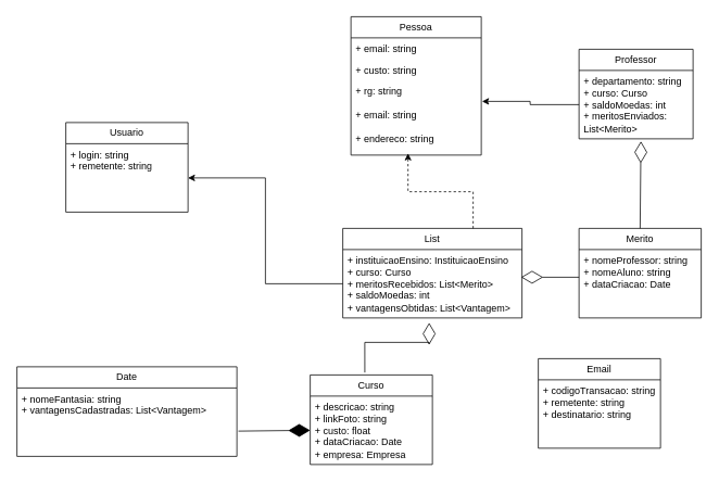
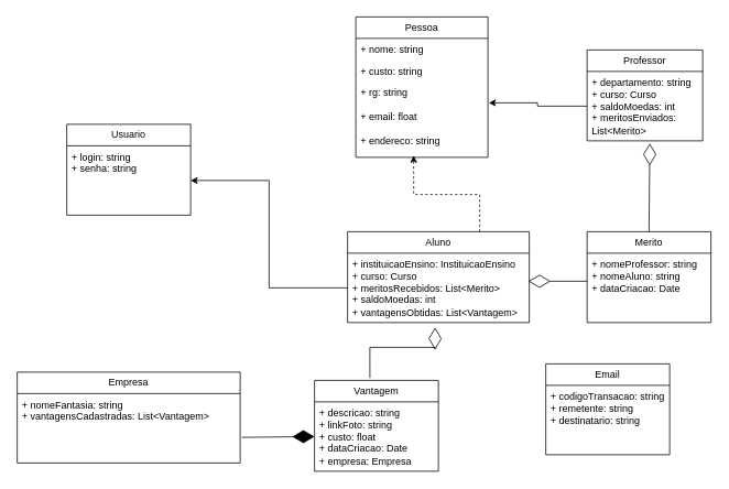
  <mxCell id="0" />
  <mxCell id="1" parent="0" />
  <mxCell id="2" value="Pessoa" style="swimlane;fontStyle=0;childLayout=stackLayout;horizontal=1;startSize=26;fillColor=none;horizontalStack=0;resizeParent=1;resizeParentMax=0;resizeLast=0;collapsible=1;marginBottom=0;whiteSpace=wrap;html=1;" vertex="1" parent="1"><mxGeometry x="430" y="20" width="160" height="170" as="geometry" /></mxCell>
- <mxCell id="3" value="+ email: string" style="text;strokeColor=none;fillColor=none;align=left;verticalAlign=top;spacingLeft=4;spacingRight=4;overflow=hidden;rotatable=0;points=[[0,0.5],[1,0.5]];portConstraint=eastwest;whiteSpace=wrap;html=1;" vertex="1" parent="2"><mxGeometry y="26" width="160" height="26" as="geometry" /></mxCell>
+ <mxCell id="3" value="+ nome: string" style="text;strokeColor=none;fillColor=none;align=left;verticalAlign=top;spacingLeft=4;spacingRight=4;overflow=hidden;rotatable=0;points=[[0,0.5],[1,0.5]];portConstraint=eastwest;whiteSpace=wrap;html=1;" vertex="1" parent="2"><mxGeometry y="26" width="160" height="26" as="geometry" /></mxCell>
  <mxCell id="4" value="+ custo: string" style="text;strokeColor=none;fillColor=none;align=left;verticalAlign=top;spacingLeft=4;spacingRight=4;overflow=hidden;rotatable=0;points=[[0,0.5],[1,0.5]];portConstraint=eastwest;whiteSpace=wrap;html=1;" vertex="1" parent="2"><mxGeometry y="52" width="160" height="26" as="geometry" /></mxCell>
- <mxCell id="5" value="+ rg: string&lt;br&gt;&lt;br&gt;+ email: string&lt;br&gt;&lt;br&gt;+ endereco: string" style="text;strokeColor=none;fillColor=none;align=left;verticalAlign=top;spacingLeft=4;spacingRight=4;overflow=hidden;rotatable=0;points=[[0,0.5],[1,0.5]];portConstraint=eastwest;whiteSpace=wrap;html=1;" vertex="1" parent="2"><mxGeometry y="78" width="160" height="92" as="geometry" /></mxCell>
+ <mxCell id="5" value="+ rg: string&lt;br&gt;&lt;br&gt;+ email: float&lt;br&gt;&lt;br&gt;+ endereco: string" style="text;strokeColor=none;fillColor=none;align=left;verticalAlign=top;spacingLeft=4;spacingRight=4;overflow=hidden;rotatable=0;points=[[0,0.5],[1,0.5]];portConstraint=eastwest;whiteSpace=wrap;html=1;" vertex="1" parent="2"><mxGeometry y="78" width="160" height="92" as="geometry" /></mxCell>
  <mxCell id="6" style="edgeStyle=orthogonalEdgeStyle;rounded=0;orthogonalLoop=1;jettySize=auto;html=1;entryX=0.438;entryY=0.978;entryDx=0;entryDy=0;entryPerimeter=0;dashed=1;" edge="1" parent="1" source="7" target="5"><mxGeometry relative="1" as="geometry"><Array as="points"><mxPoint x="580" y="235" /><mxPoint x="500" y="235" /></Array></mxGeometry></mxCell>
- <mxCell id="7" value="List" style="swimlane;fontStyle=0;childLayout=stackLayout;horizontal=1;startSize=26;fillColor=none;horizontalStack=0;resizeParent=1;resizeParentMax=0;resizeLast=0;collapsible=1;marginBottom=0;whiteSpace=wrap;html=1;" vertex="1" parent="1"><mxGeometry x="420" y="280" width="220" height="110" as="geometry" /></mxCell>
+ <mxCell id="7" value="Aluno" style="swimlane;fontStyle=0;childLayout=stackLayout;horizontal=1;startSize=26;fillColor=none;horizontalStack=0;resizeParent=1;resizeParentMax=0;resizeLast=0;collapsible=1;marginBottom=0;whiteSpace=wrap;html=1;" vertex="1" parent="1"><mxGeometry x="420" y="280" width="220" height="110" as="geometry" /></mxCell>
  <mxCell id="8" value="+ instituicaoEnsino: InstituicaoEnsino&lt;br&gt;+ curso: Curso&lt;br&gt;+ meritosRecebidos: List&amp;lt;Merito&amp;gt;&lt;br&gt;+ saldoMoedas: int&lt;br&gt;+ vantagensObtidas: List&amp;lt;Vantagem&amp;gt;" style="text;strokeColor=none;fillColor=none;align=left;verticalAlign=top;spacingLeft=4;spacingRight=4;overflow=hidden;rotatable=0;points=[[0,0.5],[1,0.5]];portConstraint=eastwest;whiteSpace=wrap;html=1;" vertex="1" parent="7"><mxGeometry y="26" width="220" height="84" as="geometry" /></mxCell>
  <mxCell id="9" value="Professor" style="swimlane;fontStyle=0;childLayout=stackLayout;horizontal=1;startSize=26;fillColor=none;horizontalStack=0;resizeParent=1;resizeParentMax=0;resizeLast=0;collapsible=1;marginBottom=0;whiteSpace=wrap;html=1;" vertex="1" parent="1"><mxGeometry x="710" y="60" width="140" height="110" as="geometry" /></mxCell>
  <mxCell id="10" value="+ departamento: string&lt;br&gt;+ curso: Curso&lt;br&gt;+ saldoMoedas: int&lt;br&gt;+ meritosEnviados: List&amp;lt;Merito&amp;gt;" style="text;strokeColor=none;fillColor=none;align=left;verticalAlign=top;spacingLeft=4;spacingRight=4;overflow=hidden;rotatable=0;points=[[0,0.5],[1,0.5]];portConstraint=eastwest;whiteSpace=wrap;html=1;" vertex="1" parent="9"><mxGeometry y="26" width="140" height="84" as="geometry" /></mxCell>
  <mxCell id="11" style="edgeStyle=orthogonalEdgeStyle;rounded=0;orthogonalLoop=1;jettySize=auto;html=1;entryX=1.006;entryY=0.283;entryDx=0;entryDy=0;entryPerimeter=0;" edge="1" parent="1" source="10" target="5"><mxGeometry relative="1" as="geometry" /></mxCell>
  <mxCell id="12" value="Merito" style="swimlane;fontStyle=0;childLayout=stackLayout;horizontal=1;startSize=26;fillColor=none;horizontalStack=0;resizeParent=1;resizeParentMax=0;resizeLast=0;collapsible=1;marginBottom=0;whiteSpace=wrap;html=1;" vertex="1" parent="1"><mxGeometry x="710" y="280" width="150" height="110" as="geometry" /></mxCell>
  <mxCell id="13" value="" style="endArrow=diamondThin;endFill=0;endSize=24;html=1;rounded=0;entryX=0.995;entryY=0.405;entryDx=0;entryDy=0;entryPerimeter=0;" edge="1" parent="12" target="8"><mxGeometry width="160" relative="1" as="geometry"><mxPoint y="60" as="sourcePoint" /><mxPoint x="160" y="60" as="targetPoint" /><Array as="points" /></mxGeometry></mxCell>
  <mxCell id="14" value="+ nomeProfessor: string&lt;br&gt;+ nomeAluno: string&lt;br&gt;+ dataCriacao: Date" style="text;strokeColor=none;fillColor=none;align=left;verticalAlign=top;spacingLeft=4;spacingRight=4;overflow=hidden;rotatable=0;points=[[0,0.5],[1,0.5]];portConstraint=eastwest;whiteSpace=wrap;html=1;" vertex="1" parent="12"><mxGeometry y="26" width="150" height="84" as="geometry" /></mxCell>
  <mxCell id="15" value="" style="endArrow=diamondThin;endFill=0;endSize=24;html=1;rounded=0;exitX=0.5;exitY=0;exitDx=0;exitDy=0;entryX=0.543;entryY=1.036;entryDx=0;entryDy=0;entryPerimeter=0;" edge="1" parent="1" source="12" target="10"><mxGeometry width="160" relative="1" as="geometry"><mxPoint x="720" y="350" as="sourcePoint" /><mxPoint x="650" y="353" as="targetPoint" /></mxGeometry></mxCell>
- <mxCell id="16" value="Curso" style="swimlane;fontStyle=0;childLayout=stackLayout;horizontal=1;startSize=26;fillColor=none;horizontalStack=0;resizeParent=1;resizeParentMax=0;resizeLast=0;collapsible=1;marginBottom=0;whiteSpace=wrap;html=1;" vertex="1" parent="1"><mxGeometry x="380" y="460" width="150" height="110" as="geometry" /></mxCell>
+ <mxCell id="16" value="Vantagem" style="swimlane;fontStyle=0;childLayout=stackLayout;horizontal=1;startSize=26;fillColor=none;horizontalStack=0;resizeParent=1;resizeParentMax=0;resizeLast=0;collapsible=1;marginBottom=0;whiteSpace=wrap;html=1;" vertex="1" parent="1"><mxGeometry x="380" y="460" width="150" height="110" as="geometry" /></mxCell>
  <mxCell id="17" value="+ descricao: string&lt;br&gt;+ linkFoto: string&lt;br&gt;+ custo: float&lt;br&gt;+ dataCriacao: Date&lt;br&gt;+ empresa: Empresa" style="text;strokeColor=none;fillColor=none;align=left;verticalAlign=top;spacingLeft=4;spacingRight=4;overflow=hidden;rotatable=0;points=[[0,0.5],[1,0.5]];portConstraint=eastwest;whiteSpace=wrap;html=1;" vertex="1" parent="16"><mxGeometry y="26" width="150" height="84" as="geometry" /></mxCell>
- <mxCell id="18" value="Date" style="swimlane;fontStyle=0;childLayout=stackLayout;horizontal=1;startSize=26;fillColor=none;horizontalStack=0;resizeParent=1;resizeParentMax=0;resizeLast=0;collapsible=1;marginBottom=0;whiteSpace=wrap;html=1;" vertex="1" parent="1"><mxGeometry x="20" y="450" width="270" height="110" as="geometry" /></mxCell>
+ <mxCell id="18" value="Empresa" style="swimlane;fontStyle=0;childLayout=stackLayout;horizontal=1;startSize=26;fillColor=none;horizontalStack=0;resizeParent=1;resizeParentMax=0;resizeLast=0;collapsible=1;marginBottom=0;whiteSpace=wrap;html=1;" vertex="1" parent="1"><mxGeometry x="20" y="450" width="270" height="110" as="geometry" /></mxCell>
  <mxCell id="19" value="+ nomeFantasia: string&lt;br&gt;+ vantagensCadastradas: List&amp;lt;Vantagem&amp;gt;" style="text;strokeColor=none;fillColor=none;align=left;verticalAlign=top;spacingLeft=4;spacingRight=4;overflow=hidden;rotatable=0;points=[[0,0.5],[1,0.5]];portConstraint=eastwest;whiteSpace=wrap;html=1;" vertex="1" parent="18"><mxGeometry y="26" width="270" height="84" as="geometry" /></mxCell>
  <mxCell id="20" value="" style="endArrow=diamondThin;endFill=0;endSize=24;html=1;rounded=0;entryX=0.482;entryY=1.071;entryDx=0;entryDy=0;entryPerimeter=0;exitX=0.447;exitY=-0.027;exitDx=0;exitDy=0;exitPerimeter=0;" edge="1" parent="1" source="16" target="8"><mxGeometry width="160" relative="1" as="geometry"><mxPoint x="340" y="420" as="sourcePoint" /><mxPoint x="500" y="420" as="targetPoint" /><Array as="points"><mxPoint x="447" y="420" /><mxPoint x="526" y="420" /></Array></mxGeometry></mxCell>
  <mxCell id="21" value="" style="endArrow=diamondThin;endFill=1;endSize=24;html=1;rounded=0;entryX=0;entryY=0.5;entryDx=0;entryDy=0;exitX=1.007;exitY=0.631;exitDx=0;exitDy=0;exitPerimeter=0;" edge="1" parent="1" source="19" target="17"><mxGeometry width="160" relative="1" as="geometry"><mxPoint x="530" y="620" as="sourcePoint" /><mxPoint x="690" y="620" as="targetPoint" /></mxGeometry></mxCell>
  <mxCell id="22" value="Email" style="swimlane;fontStyle=0;childLayout=stackLayout;horizontal=1;startSize=26;fillColor=none;horizontalStack=0;resizeParent=1;resizeParentMax=0;resizeLast=0;collapsible=1;marginBottom=0;whiteSpace=wrap;html=1;" vertex="1" parent="1"><mxGeometry x="660" y="440" width="150" height="110" as="geometry" /></mxCell>
  <mxCell id="23" value="+ codigoTransacao: string&lt;br&gt;+ remetente: string&lt;br&gt;+ destinatario: string" style="text;strokeColor=none;fillColor=none;align=left;verticalAlign=top;spacingLeft=4;spacingRight=4;overflow=hidden;rotatable=0;points=[[0,0.5],[1,0.5]];portConstraint=eastwest;whiteSpace=wrap;html=1;" vertex="1" parent="22"><mxGeometry y="26" width="150" height="84" as="geometry" /></mxCell>
  <mxCell id="24" value="Usuario" style="swimlane;fontStyle=0;childLayout=stackLayout;horizontal=1;startSize=26;fillColor=none;horizontalStack=0;resizeParent=1;resizeParentMax=0;resizeLast=0;collapsible=1;marginBottom=0;whiteSpace=wrap;html=1;" vertex="1" parent="1"><mxGeometry x="80" y="150" width="150" height="110" as="geometry" /></mxCell>
- <mxCell id="25" value="+ login: string&lt;br&gt;+ remetente: string" style="text;strokeColor=none;fillColor=none;align=left;verticalAlign=top;spacingLeft=4;spacingRight=4;overflow=hidden;rotatable=0;points=[[0,0.5],[1,0.5]];portConstraint=eastwest;whiteSpace=wrap;html=1;" vertex="1" parent="24"><mxGeometry y="26" width="150" height="84" as="geometry" /></mxCell>
+ <mxCell id="25" value="+ login: string&lt;br&gt;+ senha: string" style="text;strokeColor=none;fillColor=none;align=left;verticalAlign=top;spacingLeft=4;spacingRight=4;overflow=hidden;rotatable=0;points=[[0,0.5],[1,0.5]];portConstraint=eastwest;whiteSpace=wrap;html=1;" vertex="1" parent="24"><mxGeometry y="26" width="150" height="84" as="geometry" /></mxCell>
  <mxCell id="26" style="edgeStyle=orthogonalEdgeStyle;rounded=0;orthogonalLoop=1;jettySize=auto;html=1;entryX=1;entryY=0.5;entryDx=0;entryDy=0;" edge="1" parent="1" source="8" target="25"><mxGeometry relative="1" as="geometry" /></mxCell>
